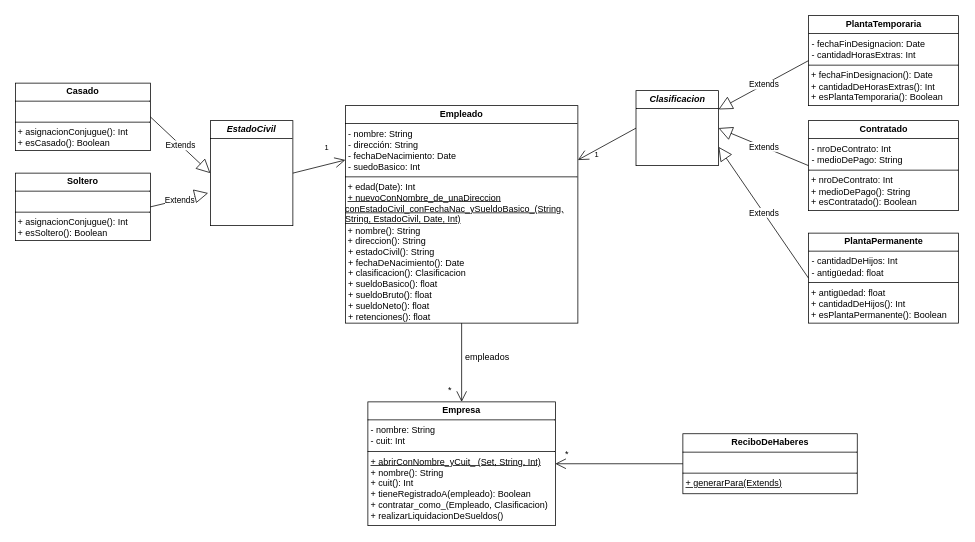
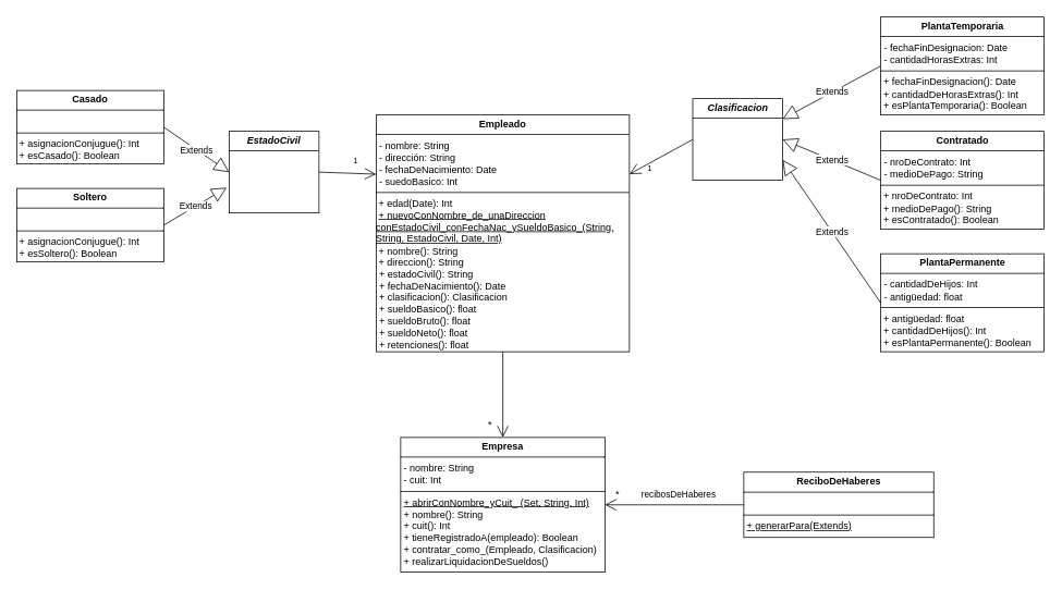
  <mxCell id="0" />
  <mxCell id="1" parent="0" />
  <mxCell id="2" value="&lt;p style=&quot;margin:0px;margin-top:4px;text-align:center;&quot;&gt;&lt;b&gt;Empleado&lt;/b&gt;&lt;/p&gt;&lt;hr size=&quot;1&quot; style=&quot;border-style:solid;&quot;&gt;&lt;p style=&quot;margin:0px;margin-left:4px;&quot;&gt;- nombre: String&lt;/p&gt;&lt;p style=&quot;margin:0px;margin-left:4px;&quot;&gt;- dirección: String&lt;/p&gt;&lt;p style=&quot;margin:0px;margin-left:4px;&quot;&gt;&lt;span style=&quot;background-color: transparent; color: light-dark(rgb(0, 0, 0), rgb(255, 255, 255));&quot;&gt;- fechaDeNacimiento: Date&lt;/span&gt;&lt;/p&gt;&lt;p style=&quot;margin:0px;margin-left:4px;&quot;&gt;- suedoBasico: Int&lt;/p&gt;&lt;hr size=&quot;1&quot; style=&quot;border-style:solid;&quot;&gt;&lt;div&gt;&amp;nbsp;+ edad(Date): Int&lt;/div&gt;&lt;div&gt;&amp;nbsp;&lt;u&gt;+ nuevoConNombre_de_unaDireccion conEstadoCivil_conFechaNac_ySueldoBasico_(String, String, EstadoCivil, Date, Int)&lt;/u&gt;&lt;/div&gt;&lt;div&gt;&amp;nbsp;+ nombre(): String&lt;/div&gt;&lt;div&gt;&amp;nbsp;+ direccion(): String&lt;/div&gt;&lt;div&gt;&lt;p style=&quot;margin:0px;margin-left:4px;&quot;&gt;+ estadoCivil(): String&lt;/p&gt;&lt;p style=&quot;margin:0px;margin-left:4px;&quot;&gt;+ fechaDeNacimiento(): Date&lt;/p&gt;&lt;p style=&quot;margin:0px;margin-left:4px;&quot;&gt;+ clasificacion(): Clasificacion&lt;/p&gt;&lt;p style=&quot;margin:0px;margin-left:4px;&quot;&gt;+ sueldoBasico(): float&lt;/p&gt;&lt;p style=&quot;margin:0px;margin-left:4px;&quot;&gt;+ sueldoBruto(): float&lt;/p&gt;&lt;p style=&quot;margin:0px;margin-left:4px;&quot;&gt;+ sueldoNeto(): float&lt;/p&gt;&lt;p style=&quot;margin:0px;margin-left:4px;&quot;&gt;+ retenciones(): float&lt;/p&gt;&lt;br&gt;&lt;/div&gt;&lt;br&gt;&lt;div&gt;&lt;br&gt;&lt;/div&gt;" style="verticalAlign=top;align=left;overflow=fill;html=1;whiteSpace=wrap;" parent="1" vertex="1"><mxGeometry x="460" y="140" width="310" height="290" as="geometry" /></mxCell>
  <mxCell id="3" value="&lt;p style=&quot;margin:0px;margin-top:4px;text-align:center;&quot;&gt;&lt;b&gt;Empresa&lt;/b&gt;&lt;/p&gt;&lt;hr size=&quot;1&quot; style=&quot;border-style:solid;&quot;&gt;&lt;p style=&quot;margin:0px;margin-left:4px;&quot;&gt;- nombre: String&lt;/p&gt;&lt;p style=&quot;margin:0px;margin-left:4px;&quot;&gt;- cuit: Int&lt;br&gt;&lt;/p&gt;&lt;hr size=&quot;1&quot; style=&quot;border-style:solid;&quot;&gt;&lt;p style=&quot;margin:0px;margin-left:4px;&quot;&gt;&lt;u&gt;+ abrirConNombre_yCuit_ (Set, String, Int)&lt;/u&gt;&lt;/p&gt;&lt;p style=&quot;margin:0px;margin-left:4px;&quot;&gt;+ nombre(): String&lt;/p&gt;&lt;p style=&quot;margin:0px;margin-left:4px;&quot;&gt;+ cuit(): Int&lt;/p&gt;&lt;p style=&quot;margin:0px;margin-left:4px;&quot;&gt;+&amp;nbsp;&lt;span style=&quot;background-color: transparent;&quot;&gt;tieneRegistradoA(empleado): Boolean&lt;/span&gt;&lt;/p&gt;&lt;p style=&quot;margin:0px;margin-left:4px;&quot;&gt;+&amp;nbsp;&lt;span style=&quot;background-color: transparent;&quot;&gt;contratar_como_(Empleado, Clasificacion)&lt;/span&gt;&lt;/p&gt;&lt;p style=&quot;margin:0px;margin-left:4px;&quot;&gt;&lt;span style=&quot;background-color: transparent;&quot;&gt;+&amp;nbsp;&lt;/span&gt;&lt;span style=&quot;background-color: transparent;&quot;&gt;realizarLiquidacionDeSueldos()&lt;/span&gt;&lt;/p&gt;&lt;div&gt;&lt;span style=&quot;background-color: transparent; color: light-dark(rgb(0, 0, 0), rgb(255, 255, 255));&quot;&gt;&lt;br&gt;&lt;/span&gt;&lt;/div&gt;" style="verticalAlign=top;align=left;overflow=fill;html=1;whiteSpace=wrap;" parent="1" vertex="1"><mxGeometry x="490" y="535" width="250" height="165" as="geometry" /></mxCell>
- <mxCell id="4" value="empleados" style="text;html=1;align=center;verticalAlign=middle;resizable=0;points=[];autosize=1;strokeColor=none;fillColor=none;" parent="1" vertex="1"><mxGeometry x="609" y="460" width="80" height="30" as="geometry" /></mxCell>
  <mxCell id="5" value="*" style="text;html=1;align=center;verticalAlign=middle;resizable=0;points=[];autosize=1;strokeColor=none;fillColor=none;" parent="1" vertex="1"><mxGeometry x="584" y="505" width="30" height="30" as="geometry" /></mxCell>
  <mxCell id="6" value="&lt;p style=&quot;margin:0px;margin-top:4px;text-align:center;&quot;&gt;&lt;b&gt;PlantaPermanente&lt;/b&gt;&lt;/p&gt;&lt;hr size=&quot;1&quot; style=&quot;border-style:solid;&quot;&gt;&lt;p style=&quot;margin:0px;margin-left:4px;&quot;&gt;- cantidadDeHijos: Int&lt;br&gt;- antigüedad: float&lt;/p&gt;&lt;hr size=&quot;1&quot; style=&quot;border-style:solid;&quot;&gt;&amp;nbsp;+ antigüedad: float&lt;div&gt;&amp;nbsp;+&amp;nbsp;cantidadDeHijos(): Int&lt;/div&gt;&lt;div&gt;&amp;nbsp;+&amp;nbsp;esPlantaPermanente(): Boolean&lt;/div&gt;" style="verticalAlign=top;align=left;overflow=fill;html=1;whiteSpace=wrap;" parent="1" vertex="1"><mxGeometry x="1077.5" y="310" width="200" height="120" as="geometry" /></mxCell>
  <mxCell id="7" value="Extends" style="endArrow=block;endSize=16;endFill=0;html=1;rounded=0;exitX=0;exitY=0.5;exitDx=0;exitDy=0;entryX=1;entryY=0.75;entryDx=0;entryDy=0;" parent="1" source="6" target="13" edge="1"><mxGeometry width="160" relative="1" as="geometry"><mxPoint x="857.5" y="340" as="sourcePoint" /><mxPoint x="907.5" y="310" as="targetPoint" /></mxGeometry></mxCell>
  <mxCell id="8" value="" style="endArrow=open;endFill=1;endSize=12;html=1;rounded=0;exitX=0.5;exitY=1;exitDx=0;exitDy=0;entryX=0.5;entryY=0;entryDx=0;entryDy=0;" parent="1" source="2" target="3" edge="1"><mxGeometry width="160" relative="1" as="geometry"><mxPoint x="810" y="510" as="sourcePoint" /><mxPoint x="810" y="405" as="targetPoint" /></mxGeometry></mxCell>
  <mxCell id="9" value="&lt;p style=&quot;margin:0px;margin-top:4px;text-align:center;&quot;&gt;&lt;b&gt;PlantaTemporaria&lt;/b&gt;&lt;/p&gt;&lt;hr size=&quot;1&quot; style=&quot;border-style:solid;&quot;&gt;&lt;p style=&quot;margin:0px;margin-left:4px;&quot;&gt;- fechaFinDesignacion: Date&lt;br&gt;- cantidadHorasExtras: Int&lt;/p&gt;&lt;hr size=&quot;1&quot; style=&quot;border-style:solid;&quot;&gt;&amp;nbsp;+&amp;nbsp;fechaFinDesignacion(): Date&lt;div&gt;&amp;nbsp;+&amp;nbsp;cantidadDeHorasExtras(): Int&lt;/div&gt;&lt;div&gt;&amp;nbsp;+ esPlantaTemporaria(): Boolean&lt;/div&gt;" style="verticalAlign=top;align=left;overflow=fill;html=1;whiteSpace=wrap;" parent="1" vertex="1"><mxGeometry x="1077.5" y="20" width="200" height="120" as="geometry" /></mxCell>
  <mxCell id="10" value="Extends" style="endArrow=block;endSize=16;endFill=0;html=1;rounded=0;exitX=0;exitY=0.5;exitDx=0;exitDy=0;entryX=1;entryY=0.25;entryDx=0;entryDy=0;" parent="1" source="9" target="13" edge="1"><mxGeometry x="-0.005" width="160" relative="1" as="geometry"><mxPoint x="986.24" y="320" as="sourcePoint" /><mxPoint x="987.5" y="60" as="targetPoint" /><mxPoint as="offset" /></mxGeometry></mxCell>
  <mxCell id="11" value="&lt;p style=&quot;margin:0px;margin-top:4px;text-align:center;&quot;&gt;&lt;b&gt;Contratado&lt;/b&gt;&lt;/p&gt;&lt;hr size=&quot;1&quot; style=&quot;border-style:solid;&quot;&gt;&lt;p style=&quot;margin:0px;margin-left:4px;&quot;&gt;- nroDeContrato: Int&lt;/p&gt;&lt;p style=&quot;margin:0px;margin-left:4px;&quot;&gt;- medioDePago: String&lt;/p&gt;&lt;hr size=&quot;1&quot; style=&quot;border-style:solid;&quot;&gt;&amp;nbsp;+ nroDeContrato: Int&lt;div&gt;&amp;nbsp;+ medioDePago(): String&lt;/div&gt;&lt;div&gt;&amp;nbsp;+&amp;nbsp;esContratado(): Boolean&lt;/div&gt;" style="verticalAlign=top;align=left;overflow=fill;html=1;whiteSpace=wrap;" vertex="1" parent="1"><mxGeometry x="1077.5" y="160" width="200" height="120" as="geometry" /></mxCell>
  <mxCell id="12" value="Extends" style="endArrow=block;endSize=16;endFill=0;html=1;rounded=0;exitX=0;exitY=0.5;exitDx=0;exitDy=0;entryX=1;entryY=0.5;entryDx=0;entryDy=0;" edge="1" parent="1" source="11" target="13"><mxGeometry width="160" relative="1" as="geometry"><mxPoint x="1054.5" y="230" as="sourcePoint" /><mxPoint x="937.5" y="200" as="targetPoint" /></mxGeometry></mxCell>
  <mxCell id="13" value="&lt;p style=&quot;margin:0px;margin-top:4px;text-align:center;&quot;&gt;&lt;b&gt;&lt;i&gt;Clasificacion&lt;/i&gt;&lt;/b&gt;&lt;/p&gt;&lt;hr size=&quot;1&quot; style=&quot;border-style:solid;&quot;&gt;&lt;p style=&quot;margin:0px;margin-left:4px;&quot;&gt;&lt;/p&gt;" style="verticalAlign=top;align=left;overflow=fill;html=1;whiteSpace=wrap;" vertex="1" parent="1"><mxGeometry x="847.5" y="120" width="110" height="100" as="geometry" /></mxCell>
  <mxCell id="14" value="" style="endArrow=open;endSize=12;html=1;rounded=0;entryX=1;entryY=0.25;entryDx=0;entryDy=0;exitX=0;exitY=0.5;exitDx=0;exitDy=0;" edge="1" parent="1" source="13" target="2"><mxGeometry width="160" relative="1" as="geometry"><mxPoint x="830" y="540" as="sourcePoint" /><mxPoint x="990" y="540" as="targetPoint" /></mxGeometry></mxCell>
  <mxCell id="15" value="&lt;font size=&quot;1&quot;&gt;1&lt;/font&gt;" style="text;html=1;align=center;verticalAlign=middle;resizable=0;points=[];autosize=1;strokeColor=none;fillColor=none;" vertex="1" parent="1"><mxGeometry x="780" y="190" width="30" height="30" as="geometry" /></mxCell>
- <mxCell id="16" value="&lt;p style=&quot;margin:0px;margin-top:4px;text-align:center;&quot;&gt;&lt;b&gt;&lt;i&gt;EstadoCivil&lt;/i&gt;&lt;/b&gt;&lt;/p&gt;&lt;hr size=&quot;1&quot; style=&quot;border-style:solid;&quot;&gt;&lt;p style=&quot;margin:0px;margin-left:4px;&quot;&gt;&lt;/p&gt;" style="verticalAlign=top;align=left;overflow=fill;html=1;whiteSpace=wrap;" vertex="1" parent="1"><mxGeometry x="280" y="160" width="110" height="140" as="geometry" /></mxCell>
+ <mxCell id="16" value="&lt;p style=&quot;margin:0px;margin-top:4px;text-align:center;&quot;&gt;&lt;b&gt;&lt;i&gt;EstadoCivil&lt;/i&gt;&lt;/b&gt;&lt;/p&gt;&lt;hr size=&quot;1&quot; style=&quot;border-style:solid;&quot;&gt;&lt;p style=&quot;margin:0px;margin-left:4px;&quot;&gt;&lt;/p&gt;" style="verticalAlign=top;align=left;overflow=fill;html=1;whiteSpace=wrap;" vertex="1" parent="1"><mxGeometry x="280" y="160" width="110" height="100" as="geometry" /></mxCell>
  <mxCell id="17" value="" style="endArrow=open;endSize=12;html=1;rounded=0;entryX=0;entryY=0.25;entryDx=0;entryDy=0;exitX=1;exitY=0.5;exitDx=0;exitDy=0;" edge="1" parent="1" source="16" target="2"><mxGeometry width="160" relative="1" as="geometry"><mxPoint x="858" y="230" as="sourcePoint" /><mxPoint x="780" y="223" as="targetPoint" /></mxGeometry></mxCell>
  <mxCell id="18" value="&lt;font size=&quot;1&quot;&gt;1&lt;/font&gt;" style="text;html=1;align=center;verticalAlign=middle;resizable=0;points=[];autosize=1;strokeColor=none;fillColor=none;" vertex="1" parent="1"><mxGeometry x="420" y="180" width="30" height="30" as="geometry" /></mxCell>
  <mxCell id="19" value="&lt;p style=&quot;margin:0px;margin-top:4px;text-align:center;&quot;&gt;&lt;b&gt;Casado&lt;/b&gt;&lt;/p&gt;&lt;hr size=&quot;1&quot; style=&quot;border-style:solid;&quot;&gt;&lt;p style=&quot;margin:0px;margin-left:4px;&quot;&gt;&lt;br&gt;&lt;/p&gt;&lt;hr size=&quot;1&quot; style=&quot;border-style:solid;&quot;&gt;&amp;nbsp;+ asignacionConjugue(): Int&lt;br&gt;&lt;div&gt;&amp;nbsp;+ esCasado(): Boolean&lt;/div&gt;" style="verticalAlign=top;align=left;overflow=fill;html=1;whiteSpace=wrap;" vertex="1" parent="1"><mxGeometry x="20" y="110" width="180" height="90" as="geometry" /></mxCell>
  <mxCell id="20" value="&lt;p style=&quot;margin:0px;margin-top:4px;text-align:center;&quot;&gt;&lt;b&gt;Soltero&lt;/b&gt;&lt;/p&gt;&lt;hr size=&quot;1&quot; style=&quot;border-style:solid;&quot;&gt;&lt;p style=&quot;margin:0px;margin-left:4px;&quot;&gt;&lt;br&gt;&lt;/p&gt;&lt;hr size=&quot;1&quot; style=&quot;border-style:solid;&quot;&gt;&amp;nbsp;+ asignacionConjugue(): Int&lt;br&gt;&lt;div&gt;&amp;nbsp;+ esSoltero(): Boolean&lt;/div&gt;" style="verticalAlign=top;align=left;overflow=fill;html=1;whiteSpace=wrap;" vertex="1" parent="1"><mxGeometry x="20" y="230" width="180" height="90" as="geometry" /></mxCell>
  <mxCell id="21" value="Extends" style="endArrow=block;endSize=16;endFill=0;html=1;rounded=0;exitX=1;exitY=0.5;exitDx=0;exitDy=0;entryX=-0.027;entryY=0.69;entryDx=0;entryDy=0;entryPerimeter=0;" edge="1" parent="1" source="20" target="16"><mxGeometry width="160" relative="1" as="geometry"><mxPoint x="320" y="280" as="sourcePoint" /><mxPoint x="480" y="280" as="targetPoint" /></mxGeometry></mxCell>
  <mxCell id="22" value="Extends" style="endArrow=block;endSize=16;endFill=0;html=1;rounded=0;exitX=1;exitY=0.5;exitDx=0;exitDy=0;entryX=0;entryY=0.5;entryDx=0;entryDy=0;" edge="1" parent="1" source="19" target="16"><mxGeometry width="160" relative="1" as="geometry"><mxPoint x="230" y="315" as="sourcePoint" /><mxPoint x="287" y="239" as="targetPoint" /></mxGeometry></mxCell>
  <mxCell id="23" value="&lt;p style=&quot;margin:0px;margin-top:4px;text-align:center;&quot;&gt;&lt;b&gt;ReciboDeHaberes&lt;/b&gt;&lt;/p&gt;&lt;hr size=&quot;1&quot; style=&quot;border-style:solid;&quot;&gt;&lt;p style=&quot;margin:0px;margin-left:4px;&quot;&gt;&lt;br&gt;&lt;/p&gt;&lt;hr size=&quot;1&quot; style=&quot;border-style:solid;&quot;&gt;&lt;p style=&quot;margin:0px;margin-left:4px;&quot;&gt;&lt;u&gt;+ generarPara(Extends)&lt;/u&gt;&lt;/p&gt;&lt;div&gt;&lt;span style=&quot;background-color: transparent; color: light-dark(rgb(0, 0, 0), rgb(255, 255, 255));&quot;&gt;&lt;br&gt;&lt;/span&gt;&lt;/div&gt;" style="verticalAlign=top;align=left;overflow=fill;html=1;whiteSpace=wrap;" vertex="1" parent="1"><mxGeometry x="910" y="577.5" width="232.5" height="80" as="geometry" /></mxCell>
  <mxCell id="24" value="" style="endArrow=open;endFill=1;endSize=12;html=1;rounded=0;exitX=0;exitY=0.5;exitDx=0;exitDy=0;entryX=1;entryY=0.5;entryDx=0;entryDy=0;" edge="1" parent="1" source="23" target="3"><mxGeometry width="160" relative="1" as="geometry"><mxPoint x="625" y="440" as="sourcePoint" /><mxPoint x="625" y="545" as="targetPoint" /></mxGeometry></mxCell>
  <mxCell id="25" value="*" style="text;html=1;align=center;verticalAlign=middle;resizable=0;points=[];autosize=1;strokeColor=none;fillColor=none;" vertex="1" parent="1"><mxGeometry x="740" y="590" width="30" height="30" as="geometry" /></mxCell>
+ <mxCell id="26" value="&lt;font style=&quot;font-size: 11px;&quot;&gt;recibosDeHaberes&lt;/font&gt;" style="text;html=1;align=center;verticalAlign=middle;resizable=0;points=[];autosize=1;strokeColor=none;fillColor=none;" vertex="1" parent="1"><mxGeometry x="775" y="590" width="110" height="30" as="geometry" /></mxCell>
